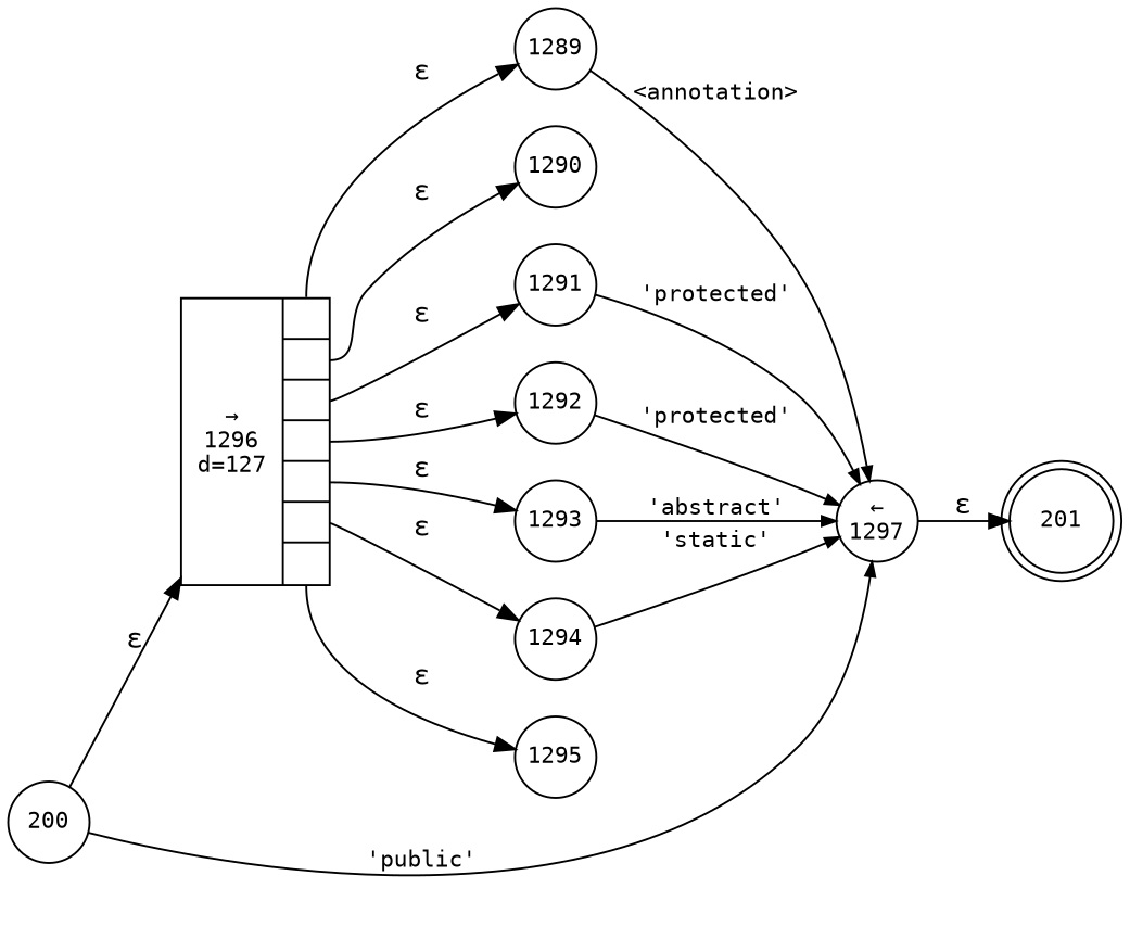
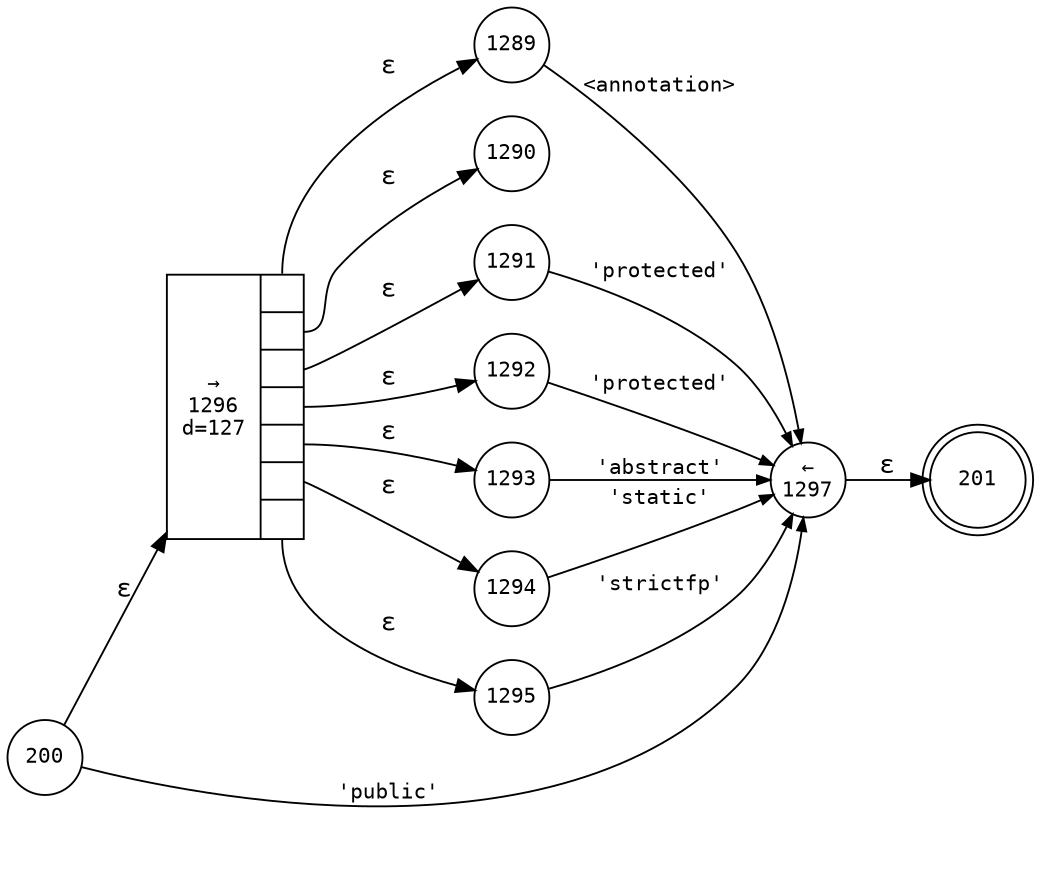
  digraph {
    fontname="DejaVu Sans Mono"
    rankdir=LR
    node [fixedsize=true fontname="DejaVu Sans Mono" fontsize=11 shape=circle peripheries=1]
    edge [fontname="DejaVu Sans Mono"]
    n1 [label=201 shape=doublecircle width=.6 peripheries=""]
    n2 [fixedsize=false label="{&rarr;\n1296\nd=127|{<p0>|<p1>|<p2>|<p3>|<p4>|<p5>|<p6>}}" shape=record]
    n3 [label=1289 width=.55]
    n4 [label=1290 width=.55]
    n5 [label=1291 width=.55]
    n6 [label=1292 width=.55]
    n7 [label=1293 width=.55]
    n8 [label=1294 width=.55]
    n9 [label=1295 width=.55]
    n10 [label="&larr;\n1297" width=.55]
    n11 [label=200 width=.55]
    n2 -> n3 [label="&epsilon;" tailport=p0]
    n2 -> n4 [label="&epsilon;" tailport=p1]
    n2 -> n5 [label="&epsilon;" tailport=p2]
    n2 -> n6 [label="&epsilon;" tailport=p3]
    n2 -> n7 [label="&epsilon;" tailport=p4]
    n2 -> n8 [label="&epsilon;" tailport=p5]
    n2 -> n9 [label="&epsilon;" tailport=p6]
    n3 -> n10 [arrowhead=normal arrowsize=.7 fontsize=11 label="<annotation>"]
    n5 -> n10 [arrowhead=normal arrowsize=.7 fontsize=11 label="'protected'"]
    n6 -> n10 [arrowhead=normal arrowsize=.7 fontsize=11 label="'protected'"]
    n7 -> n10 [arrowhead=normal arrowsize=.7 fontsize=11 label="'abstract'"]
    n8 -> n10 [arrowhead=normal arrowsize=.7 fontsize=11 label="'static'"]
+   n9 -> n10 [arrowhead=normal arrowsize=.7 fontsize=11 label="'strictfp'"]
    n10 -> n1 [label="&epsilon;"]
    n11 -> n2 [label="&epsilon;"]
    n11 -> n10 [arrowhead=normal arrowsize=.7 fontsize=11 label="'public'"]
  }
